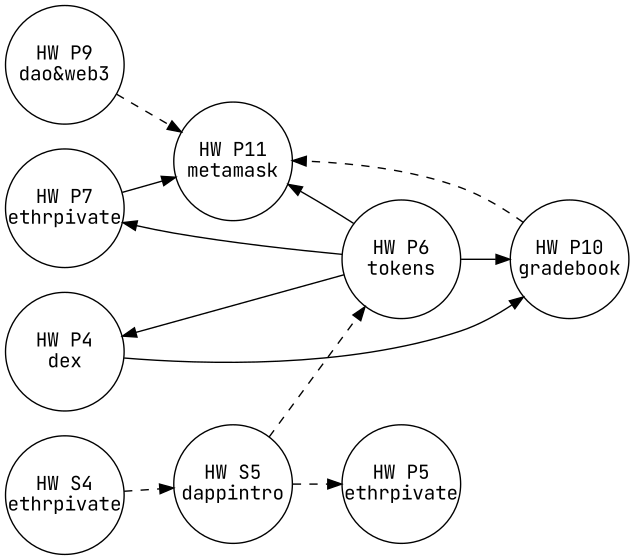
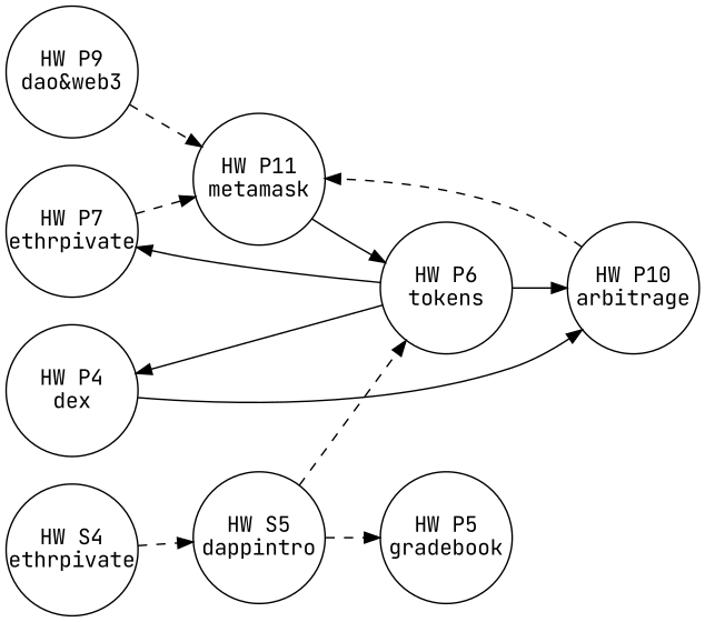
  digraph {
    fontname="JetBrains Mono"
    rankdir=LR
    node [fixedsize=true fontname="JetBrains Mono" shape=circle]
    edge [fontname="JetBrains Mono"]
    n1 [label="HW P7\nethrpivate" width=1.2]
    n2 [label="HW P4\ndex" width=1.2]
    n3 [label="HW P9\ndao&web3" width=1.2]
    n4 [label="HW P11\nmetamask" width=1.2]
-   n5 [label="HW P10\ngradebook" width=1.2]
+   n5 [label="HW P10\narbitrage" width=1.2]
    n6 [label="HW S4\nethrpivate" width=1.2]
    n7 [label="HW S5\ndappintro" width=1.2]
-   n8 [label="HW P5\nethrpivate" width=1.2]
+   n8 [label="HW P5\ngradebook" width=1.2]
    n9 [label="HW P6\ntokens" width=1.2]
    subgraph sub_1 {
      rank=same
      n1
      n2
      n3
    }
-   n1 -> n4
+   n1 -> n4 [style=dashed]
    n2 -> n5
    n3 -> n4 [style=dashed]
    n5 -> n4 [style=dashed]
    n6 -> n7 [style=dashed]
    n7 -> n8 [style=dashed]
    n7 -> n9 [style=dashed]
    n9 -> n1
    n9 -> n2
-   n9 -> n4
+   n4 -> n9
    n9 -> n5
  }
